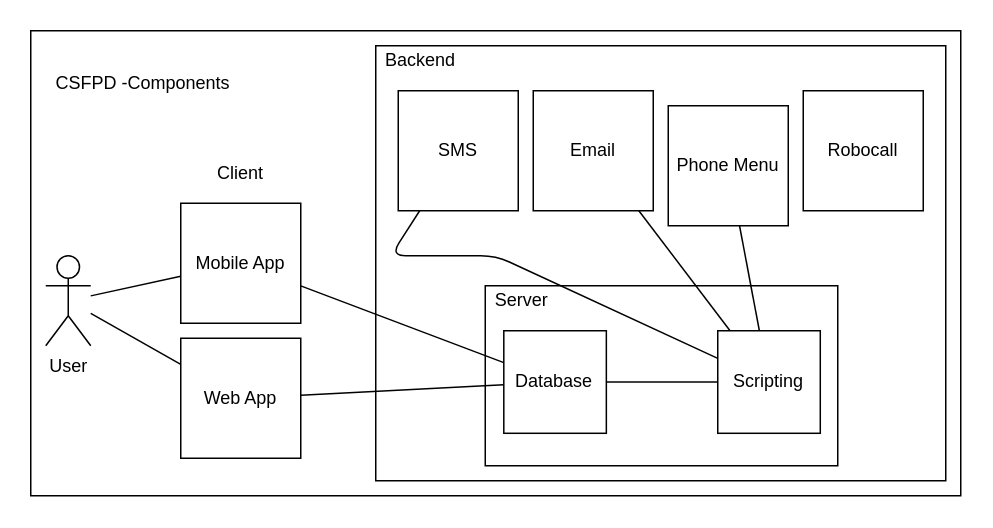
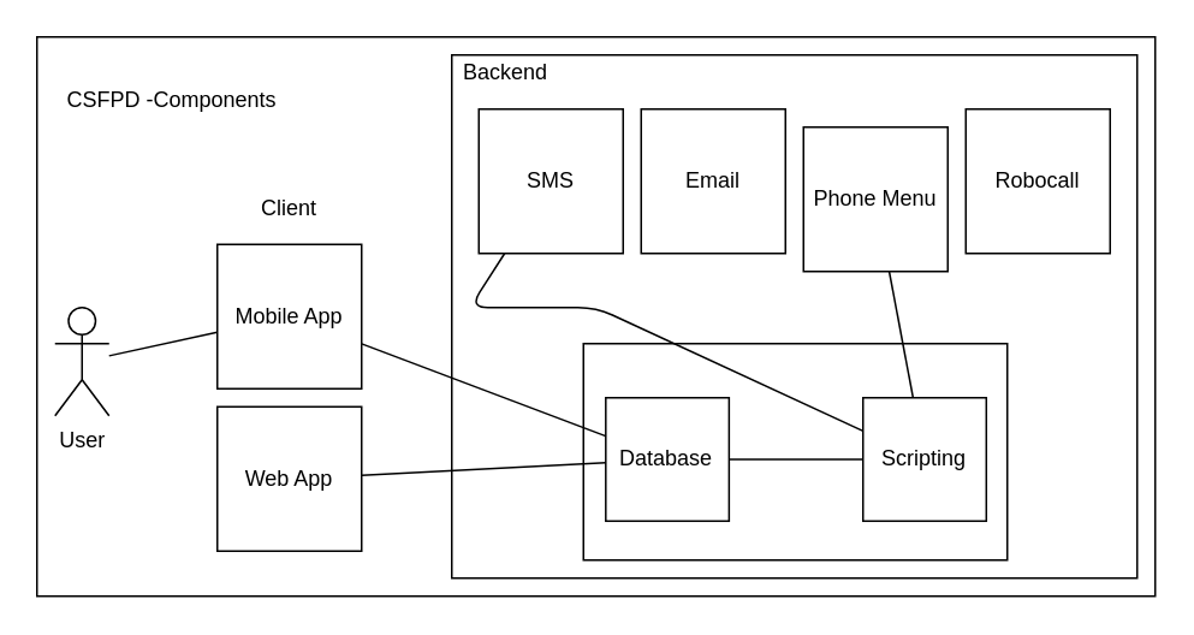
  <mxCell id="0" />
  <mxCell id="1" parent="0" />
  <mxCell id="2" value="" style="rounded=0;whiteSpace=wrap;html=1;" vertex="1" parent="1"><mxGeometry x="20" y="20" width="620" height="310" as="geometry" /></mxCell>
  <mxCell id="3" value="" style="rounded=0;whiteSpace=wrap;html=1;" parent="1" vertex="1"><mxGeometry x="250" y="30" width="380" height="290" as="geometry" /></mxCell>
  <mxCell id="4" value="SMS" style="whiteSpace=wrap;html=1;aspect=fixed;" parent="1" vertex="1"><mxGeometry x="265" y="60" width="80" height="80" as="geometry" /></mxCell>
  <mxCell id="5" value="Email" style="whiteSpace=wrap;html=1;aspect=fixed;" parent="1" vertex="1"><mxGeometry x="355" y="60" width="80" height="80" as="geometry" /></mxCell>
  <mxCell id="6" value="Phone Menu" style="whiteSpace=wrap;html=1;aspect=fixed;" parent="1" vertex="1"><mxGeometry x="445" y="70" width="80" height="80" as="geometry" /></mxCell>
  <mxCell id="7" value="Robocall" style="whiteSpace=wrap;html=1;aspect=fixed;" parent="1" vertex="1"><mxGeometry x="535" y="60" width="80" height="80" as="geometry" /></mxCell>
  <mxCell id="8" value="" style="group" parent="1" vertex="1" connectable="0"><mxGeometry x="323" y="190" width="235" height="120" as="geometry" /></mxCell>
  <mxCell id="9" value="" style="rounded=0;whiteSpace=wrap;html=1;" parent="8" vertex="1"><mxGeometry width="235" height="120" as="geometry" /></mxCell>
  <mxCell id="10" value="Database" style="whiteSpace=wrap;html=1;aspect=fixed;" parent="8" vertex="1"><mxGeometry x="12.368" y="30" width="68.364" height="68.364" as="geometry" /></mxCell>
  <mxCell id="11" value="Scripting" style="whiteSpace=wrap;html=1;aspect=fixed;" parent="8" vertex="1"><mxGeometry x="155.004" y="30" width="68.364" height="68.364" as="geometry" /></mxCell>
- <mxCell id="12" value="Server" style="text;html=1;strokeColor=none;fillColor=none;align=center;verticalAlign=middle;whiteSpace=wrap;rounded=0;" parent="8" vertex="1"><mxGeometry width="49.474" height="20" as="geometry" /></mxCell>
  <mxCell id="13" value="" style="endArrow=none;html=1;" edge="1" parent="8" source="10" target="11"><mxGeometry width="50" height="50" relative="1" as="geometry"><mxPoint x="87" y="90" as="sourcePoint" /><mxPoint x="137" y="40" as="targetPoint" /></mxGeometry></mxCell>
  <mxCell id="14" value="&lt;div&gt;Mobile App&lt;/div&gt;" style="whiteSpace=wrap;html=1;aspect=fixed;" parent="1" vertex="1"><mxGeometry x="120" y="135" width="80" height="80" as="geometry" /></mxCell>
  <mxCell id="15" value="&lt;div&gt;Web App&lt;/div&gt;" style="whiteSpace=wrap;html=1;aspect=fixed;" parent="1" vertex="1"><mxGeometry x="120" y="225" width="80" height="80" as="geometry" /></mxCell>
  <mxCell id="16" value="&lt;div&gt;Backend&lt;/div&gt;" style="text;html=1;strokeColor=none;fillColor=none;align=center;verticalAlign=middle;whiteSpace=wrap;rounded=0;" parent="1" vertex="1"><mxGeometry x="260" y="30" width="40" height="20" as="geometry" /></mxCell>
  <mxCell id="17" value="Client" style="text;html=1;strokeColor=none;fillColor=none;align=center;verticalAlign=middle;whiteSpace=wrap;rounded=0;" vertex="1" parent="1"><mxGeometry x="140" y="105" width="40" height="20" as="geometry" /></mxCell>
  <mxCell id="18" value="CSFPD -Components" style="text;html=1;strokeColor=none;fillColor=none;align=center;verticalAlign=middle;whiteSpace=wrap;rounded=0;" vertex="1" parent="1"><mxGeometry x="35" y="45" width="120" height="20" as="geometry" /></mxCell>
  <mxCell id="19" value="" style="endArrow=none;html=1;" edge="1" parent="1" source="11" target="6"><mxGeometry width="50" height="50" relative="1" as="geometry"><mxPoint x="170" y="210" as="sourcePoint" /><mxPoint x="220" y="160" as="targetPoint" /></mxGeometry></mxCell>
- <mxCell id="20" value="" style="endArrow=none;html=1;" edge="1" parent="1" source="11" target="5"><mxGeometry width="50" height="50" relative="1" as="geometry"><mxPoint x="-70" y="210" as="sourcePoint" /><mxPoint y="160" as="targetPoint" x="-20" /></mxGeometry></mxCell>
  <mxCell id="21" value="" style="endArrow=none;html=1;" edge="1" parent="1" source="11" target="4"><mxGeometry width="50" height="50" relative="1" as="geometry"><mxPoint x="-80" y="200" as="sourcePoint" /><mxPoint x="-30" y="150" as="targetPoint" /><Array as="points"><mxPoint x="330" y="170" /><mxPoint x="260" y="170" /></Array></mxGeometry></mxCell>
  <mxCell id="22" value="" style="endArrow=none;html=1;" edge="1" parent="1" source="14" target="10"><mxGeometry width="50" height="50" relative="1" as="geometry"><mxPoint x="180" y="260" as="sourcePoint" /><mxPoint x="230" y="210" as="targetPoint" /></mxGeometry></mxCell>
  <mxCell id="23" value="" style="endArrow=none;html=1;" edge="1" parent="1" source="15" target="10"><mxGeometry width="50" height="50" relative="1" as="geometry"><mxPoint x="-60" y="260" as="sourcePoint" /><mxPoint x="-10" y="210" as="targetPoint" /></mxGeometry></mxCell>
  <mxCell id="24" value="User" style="shape=umlActor;verticalLabelPosition=bottom;verticalAlign=top;html=1;outlineConnect=0;" vertex="1" parent="1"><mxGeometry x="30" y="170" width="30" height="60" as="geometry" /></mxCell>
  <mxCell id="25" value="" style="endArrow=none;html=1;" edge="1" parent="1" source="24" target="14"><mxGeometry width="50" height="50" relative="1" as="geometry"><mxPoint x="-120" y="230" as="sourcePoint" /><mxPoint x="-70" y="180" as="targetPoint" /></mxGeometry></mxCell>
- <mxCell id="26" value="" style="endArrow=none;html=1;" edge="1" parent="1" source="24" target="15"><mxGeometry width="50" height="50" relative="1" as="geometry"><mxPoint x="-80" y="260" as="sourcePoint" /><mxPoint x="-30" y="210" as="targetPoint" /></mxGeometry></mxCell>
